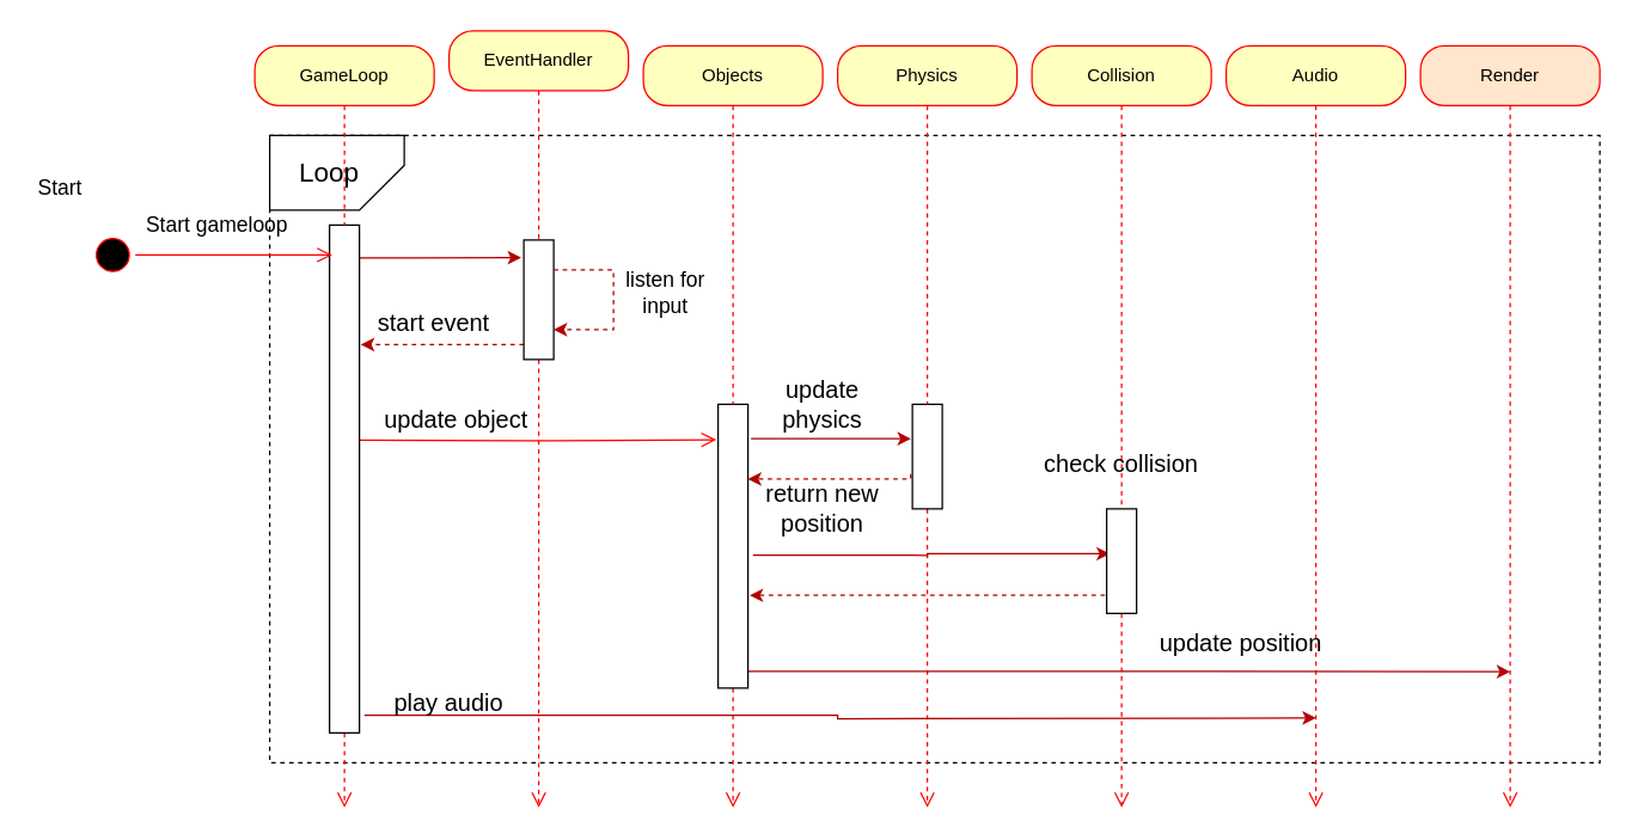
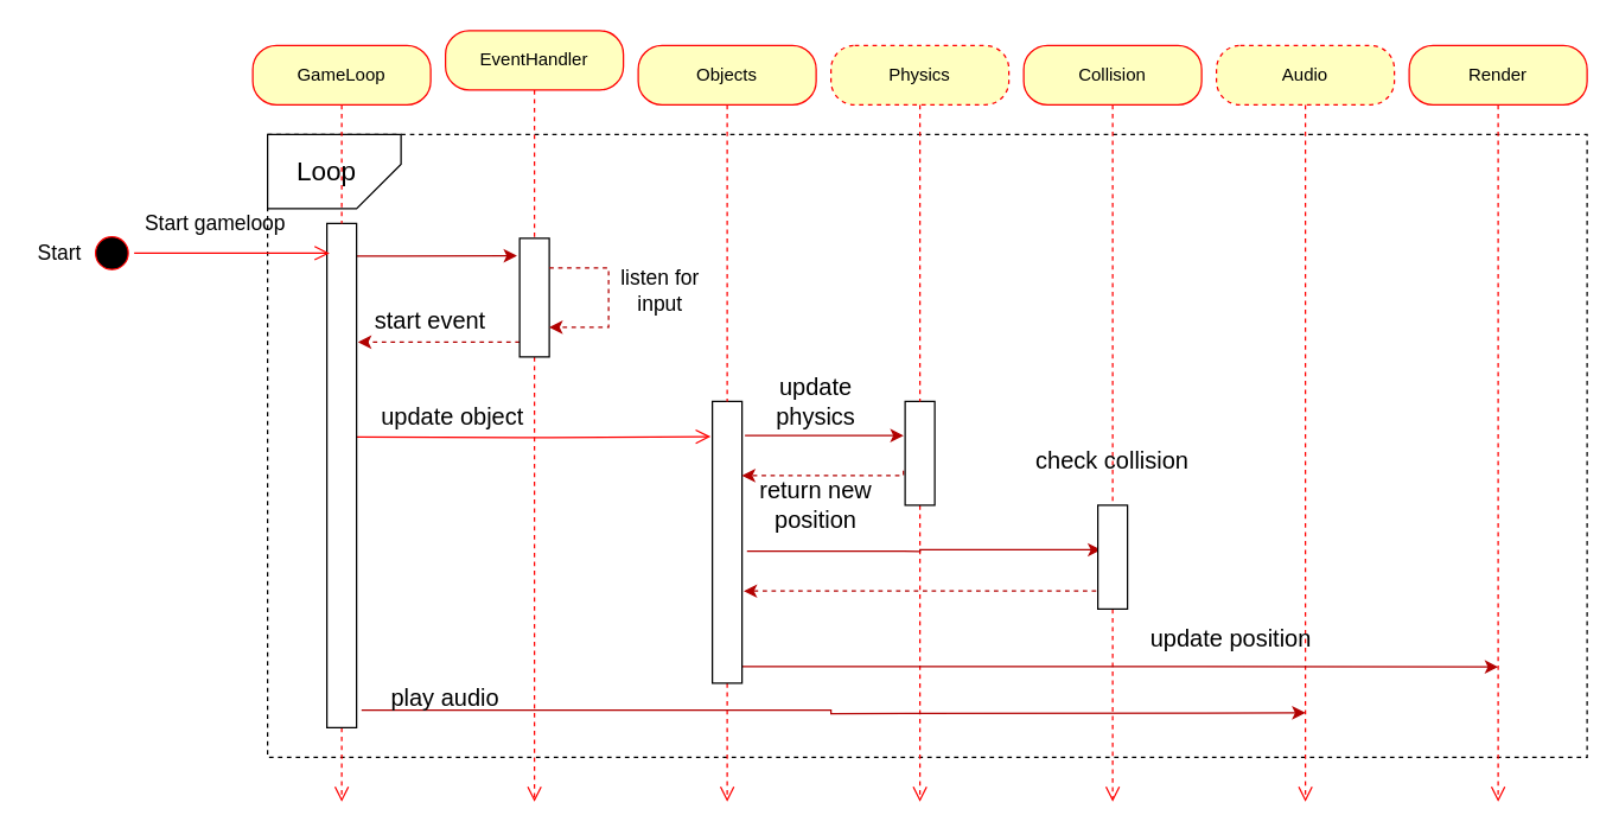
  <mxCell id="0" />
  <mxCell id="1" parent="0" />
  <mxCell id="2" value="" style="rounded=0;whiteSpace=wrap;html=1;dashed=1;" parent="1" vertex="1"><mxGeometry x="180" y="90" width="890" height="420" as="geometry" /></mxCell>
  <mxCell id="3" value="" style="shape=card;whiteSpace=wrap;html=1;rotation=-90;flipV=1;" parent="1" vertex="1"><mxGeometry x="200" y="70" width="50" height="90" as="geometry" /></mxCell>
  <mxCell id="4" value="GameLoop" style="rounded=1;whiteSpace=wrap;html=1;arcSize=40;fontColor=#000000;fillColor=#ffffc0;strokeColor=#ff0000;" parent="1" vertex="1"><mxGeometry x="170" y="30" width="120" height="40" as="geometry" /></mxCell>
  <mxCell id="5" value="" style="edgeStyle=orthogonalEdgeStyle;html=1;verticalAlign=bottom;endArrow=open;endSize=8;strokeColor=#ff0000;dashed=1;" parent="1" source="38" edge="1"><mxGeometry relative="1" as="geometry"><mxPoint x="230" y="540" as="targetPoint" /></mxGeometry></mxCell>
  <mxCell id="6" value="EventHandler" style="rounded=1;whiteSpace=wrap;html=1;arcSize=40;fontColor=#000000;fillColor=#ffffc0;strokeColor=#ff0000;" parent="1" vertex="1"><mxGeometry x="300" y="20" width="120" height="40" as="geometry" /></mxCell>
  <mxCell id="7" value="" style="edgeStyle=orthogonalEdgeStyle;html=1;verticalAlign=bottom;endArrow=open;endSize=8;strokeColor=#ff0000;dashed=1;" parent="1" source="21" edge="1"><mxGeometry relative="1" as="geometry"><mxPoint x="360" y="540" as="targetPoint" /></mxGeometry></mxCell>
  <mxCell id="8" value="Objects" style="rounded=1;whiteSpace=wrap;html=1;arcSize=40;fontColor=#000000;fillColor=#ffffc0;strokeColor=#ff0000;" parent="1" vertex="1"><mxGeometry x="430" y="30" width="120" height="40" as="geometry" /></mxCell>
  <mxCell id="9" value="" style="edgeStyle=orthogonalEdgeStyle;html=1;verticalAlign=bottom;endArrow=open;endSize=8;strokeColor=#ff0000;dashed=1;" parent="1" source="31" edge="1"><mxGeometry relative="1" as="geometry"><mxPoint x="490" y="540" as="targetPoint" /></mxGeometry></mxCell>
- <mxCell id="10" value="Physics" style="rounded=1;whiteSpace=wrap;html=1;arcSize=40;fontColor=#000000;fillColor=#ffffc0;strokeColor=#ff0000;" parent="1" vertex="1"><mxGeometry x="560" y="30" width="120" height="40" as="geometry" /></mxCell>
+ <mxCell id="10" value="Physics" style="rounded=1;whiteSpace=wrap;html=1;arcSize=40;fontColor=#000000;fillColor=#ffffc0;strokeColor=#ff0000;dashed=1;" parent="1" vertex="1"><mxGeometry x="560" y="30" width="120" height="40" as="geometry" /></mxCell>
  <mxCell id="11" value="" style="edgeStyle=orthogonalEdgeStyle;html=1;verticalAlign=bottom;endArrow=open;endSize=8;strokeColor=#ff0000;dashed=1;" parent="1" source="34" edge="1"><mxGeometry relative="1" as="geometry"><mxPoint x="620" y="540" as="targetPoint" /></mxGeometry></mxCell>
  <mxCell id="12" value="Collision" style="rounded=1;whiteSpace=wrap;html=1;arcSize=40;fontColor=#000000;fillColor=#ffffc0;strokeColor=#ff0000;" parent="1" vertex="1"><mxGeometry x="690" y="30" width="120" height="40" as="geometry" /></mxCell>
  <mxCell id="13" value="" style="edgeStyle=orthogonalEdgeStyle;html=1;verticalAlign=bottom;endArrow=open;endSize=8;strokeColor=#ff0000;dashed=1;" parent="1" source="43" edge="1"><mxGeometry relative="1" as="geometry"><mxPoint x="750" y="540" as="targetPoint" /></mxGeometry></mxCell>
- <mxCell id="14" value="Audio" style="rounded=1;whiteSpace=wrap;html=1;arcSize=40;fontColor=#000000;fillColor=#ffffc0;strokeColor=#ff0000;" parent="1" vertex="1"><mxGeometry x="820" y="30" width="120" height="40" as="geometry" /></mxCell>
+ <mxCell id="14" value="Audio" style="rounded=1;whiteSpace=wrap;html=1;arcSize=40;fontColor=#000000;fillColor=#ffffc0;strokeColor=#ff0000;dashed=1;" parent="1" vertex="1"><mxGeometry x="820" y="30" width="120" height="40" as="geometry" /></mxCell>
  <mxCell id="15" value="" style="edgeStyle=orthogonalEdgeStyle;html=1;verticalAlign=bottom;endArrow=open;endSize=8;strokeColor=#ff0000;dashed=1;" parent="1" source="14" edge="1"><mxGeometry relative="1" as="geometry"><mxPoint x="880" y="540" as="targetPoint" /></mxGeometry></mxCell>
- <mxCell id="16" value="Render" style="rounded=1;whiteSpace=wrap;html=1;arcSize=40;fontColor=#000000;fillColor=#ffe6cc;strokeColor=#ff0000;" parent="1" vertex="1"><mxGeometry x="950" y="30" width="120" height="40" as="geometry" /></mxCell>
+ <mxCell id="16" value="Render" style="rounded=1;whiteSpace=wrap;html=1;arcSize=40;fontColor=#000000;fillColor=#ffffc0;strokeColor=#ff0000;" parent="1" vertex="1"><mxGeometry x="950" y="30" width="120" height="40" as="geometry" /></mxCell>
  <mxCell id="17" value="" style="edgeStyle=orthogonalEdgeStyle;html=1;verticalAlign=bottom;endArrow=open;endSize=8;strokeColor=#ff0000;dashed=1;" parent="1" source="16" edge="1"><mxGeometry relative="1" as="geometry"><mxPoint x="1010" y="540" as="targetPoint" /></mxGeometry></mxCell>
  <mxCell id="18" value="&lt;font style=&quot;font-size: 18px&quot;&gt;Loop&lt;/font&gt;" style="text;html=1;strokeColor=none;fillColor=none;align=center;verticalAlign=middle;whiteSpace=wrap;rounded=0;" parent="1" vertex="1"><mxGeometry x="180" y="95" width="80" height="40" as="geometry" /></mxCell>
- <mxCell id="19" value="&lt;font style=&quot;font-size: 14px&quot;&gt;Start&lt;/font&gt;" style="text;html=1;strokeColor=none;fillColor=none;align=center;verticalAlign=middle;whiteSpace=wrap;rounded=0;" parent="1" vertex="1"><mxGeometry x="20" y="115" width="40" height="20" as="geometry" /></mxCell>
+ <mxCell id="19" value="&lt;font style=&quot;font-size: 14px&quot;&gt;Start&lt;/font&gt;" style="text;html=1;strokeColor=none;fillColor=none;align=center;verticalAlign=middle;whiteSpace=wrap;rounded=0;" parent="1" vertex="1"><mxGeometry x="20" y="160" width="40" height="20" as="geometry" /></mxCell>
  <mxCell id="20" style="edgeStyle=orthogonalEdgeStyle;rounded=0;orthogonalLoop=1;jettySize=auto;html=1;dashed=1;startArrow=none;startFill=0;endArrow=classic;endFill=1;exitX=0;exitY=0.875;exitDx=0;exitDy=0;exitPerimeter=0;fillColor=#e51400;strokeColor=#B20000;" parent="1" source="21" edge="1"><mxGeometry relative="1" as="geometry"><mxPoint x="241" y="230" as="targetPoint" /></mxGeometry></mxCell>
  <mxCell id="21" value="" style="html=1;points=[];perimeter=orthogonalPerimeter;" parent="1" vertex="1"><mxGeometry x="350" y="160" width="20" height="80" as="geometry" /></mxCell>
  <mxCell id="22" value="" style="edgeStyle=orthogonalEdgeStyle;html=1;verticalAlign=bottom;endArrow=none;endSize=8;strokeColor=#ff0000;dashed=1;endFill=0;" parent="1" source="6" target="21" edge="1"><mxGeometry relative="1" as="geometry"><mxPoint x="360" y="470" as="targetPoint" /><mxPoint x="360" y="70" as="sourcePoint" /></mxGeometry></mxCell>
  <mxCell id="23" value="" style="edgeStyle=orthogonalEdgeStyle;html=1;verticalAlign=bottom;endArrow=open;endSize=8;strokeColor=#ff0000;entryX=-0.056;entryY=0.125;entryDx=0;entryDy=0;entryPerimeter=0;" parent="1" target="31" edge="1"><mxGeometry relative="1" as="geometry"><mxPoint x="490" y="280" as="targetPoint" /><mxPoint x="240" y="294" as="sourcePoint" /></mxGeometry></mxCell>
  <mxCell id="24" style="edgeStyle=orthogonalEdgeStyle;rounded=0;orthogonalLoop=1;jettySize=auto;html=1;endArrow=classic;endFill=1;dashed=1;fillColor=#e51400;strokeColor=#B20000;startArrow=none;startFill=0;" parent="1" source="21" target="21" edge="1"><mxGeometry relative="1" as="geometry"><Array as="points"><mxPoint x="410" y="180" /></Array></mxGeometry></mxCell>
  <mxCell id="25" value="&lt;font style=&quot;font-size: 14px&quot;&gt;listen for input&lt;/font&gt;" style="text;html=1;strokeColor=none;fillColor=none;align=center;verticalAlign=middle;whiteSpace=wrap;rounded=0;" parent="1" vertex="1"><mxGeometry x="410" y="185" width="70" height="20" as="geometry" /></mxCell>
  <mxCell id="26" value="&lt;font size=&quot;3&quot;&gt;start event&lt;/font&gt;" style="text;html=1;strokeColor=none;fillColor=none;align=center;verticalAlign=middle;whiteSpace=wrap;rounded=0;" parent="1" vertex="1"><mxGeometry x="240" y="205" width="100" height="20" as="geometry" /></mxCell>
  <mxCell id="27" value="&lt;font size=&quot;3&quot;&gt;update object&lt;/font&gt;" style="text;html=1;strokeColor=none;fillColor=none;align=center;verticalAlign=middle;whiteSpace=wrap;rounded=0;" parent="1" vertex="1"><mxGeometry x="250" y="270" width="110" height="20" as="geometry" /></mxCell>
  <mxCell id="28" style="edgeStyle=orthogonalEdgeStyle;rounded=0;orthogonalLoop=1;jettySize=auto;html=1;startArrow=none;startFill=0;endArrow=classic;endFill=1;fillColor=#e51400;strokeColor=#B20000;" parent="1" edge="1"><mxGeometry relative="1" as="geometry"><mxPoint x="502" y="293" as="sourcePoint" /><mxPoint x="609" y="293" as="targetPoint" /><Array as="points"><mxPoint x="502" y="293" /></Array></mxGeometry></mxCell>
  <mxCell id="29" style="edgeStyle=orthogonalEdgeStyle;rounded=0;orthogonalLoop=1;jettySize=auto;html=1;entryX=0.111;entryY=0.429;entryDx=0;entryDy=0;entryPerimeter=0;startArrow=none;startFill=0;endArrow=classic;endFill=1;exitX=1.167;exitY=0.532;exitDx=0;exitDy=0;fillColor=#e51400;strokeColor=#B20000;exitPerimeter=0;" parent="1" source="31" target="43" edge="1"><mxGeometry relative="1" as="geometry" /></mxCell>
  <mxCell id="30" style="edgeStyle=orthogonalEdgeStyle;rounded=0;orthogonalLoop=1;jettySize=auto;html=1;startArrow=none;startFill=0;endArrow=classic;endFill=1;exitX=1;exitY=0.941;exitDx=0;exitDy=0;exitPerimeter=0;fillColor=#e51400;strokeColor=#B20000;" parent="1" source="31" edge="1"><mxGeometry relative="1" as="geometry"><mxPoint x="1010" y="449" as="targetPoint" /><mxPoint x="506" y="430" as="sourcePoint" /></mxGeometry></mxCell>
  <mxCell id="31" value="" style="html=1;points=[];perimeter=orthogonalPerimeter;" parent="1" vertex="1"><mxGeometry x="480" y="270" width="20" height="190" as="geometry" /></mxCell>
  <mxCell id="32" value="" style="edgeStyle=orthogonalEdgeStyle;html=1;verticalAlign=bottom;endArrow=none;endSize=8;strokeColor=#ff0000;dashed=1;endFill=0;" parent="1" source="8" target="31" edge="1"><mxGeometry relative="1" as="geometry"><mxPoint x="490" y="470" as="targetPoint" /><mxPoint x="490" y="70" as="sourcePoint" /></mxGeometry></mxCell>
  <mxCell id="33" style="edgeStyle=orthogonalEdgeStyle;rounded=0;orthogonalLoop=1;jettySize=auto;html=1;startArrow=none;startFill=0;endArrow=classic;endFill=1;fillColor=#e51400;strokeColor=#B20000;dashed=1;exitX=-0.056;exitY=0.667;exitDx=0;exitDy=0;exitPerimeter=0;" parent="1" source="34" edge="1"><mxGeometry relative="1" as="geometry"><mxPoint x="610" y="339" as="sourcePoint" /><mxPoint x="500" y="320" as="targetPoint" /><Array as="points"><mxPoint x="609" y="320" /></Array></mxGeometry></mxCell>
  <mxCell id="34" value="" style="html=1;points=[];perimeter=orthogonalPerimeter;" parent="1" vertex="1"><mxGeometry x="610" y="270" width="20" height="70" as="geometry" /></mxCell>
  <mxCell id="35" value="" style="edgeStyle=orthogonalEdgeStyle;html=1;verticalAlign=bottom;endArrow=none;endSize=8;strokeColor=#ff0000;dashed=1;endFill=0;" parent="1" source="10" target="34" edge="1"><mxGeometry relative="1" as="geometry"><mxPoint x="620" y="470" as="targetPoint" /><mxPoint x="620" y="70" as="sourcePoint" /></mxGeometry></mxCell>
  <mxCell id="36" style="edgeStyle=orthogonalEdgeStyle;rounded=0;orthogonalLoop=1;jettySize=auto;html=1;startArrow=none;startFill=0;endArrow=classic;endFill=1;fillColor=#e51400;strokeColor=#B20000;exitX=1.167;exitY=0.965;exitDx=0;exitDy=0;exitPerimeter=0;" parent="1" source="38" edge="1"><mxGeometry relative="1" as="geometry"><mxPoint x="880" y="480" as="targetPoint" /><mxPoint x="240" y="460" as="sourcePoint" /></mxGeometry></mxCell>
  <mxCell id="37" value="" style="edgeStyle=orthogonalEdgeStyle;rounded=0;orthogonalLoop=1;jettySize=auto;html=1;entryX=-0.09;entryY=0.147;entryDx=0;entryDy=0;entryPerimeter=0;fillColor=#e51400;strokeColor=#B20000;" edge="1" parent="1" source="38" target="21"><mxGeometry relative="1" as="geometry"><Array as="points"><mxPoint x="270" y="172" /><mxPoint x="270" y="172" /></Array></mxGeometry></mxCell>
  <mxCell id="38" value="" style="html=1;points=[];perimeter=orthogonalPerimeter;" parent="1" vertex="1"><mxGeometry x="220" y="150" width="20" height="340" as="geometry" /></mxCell>
  <mxCell id="39" value="" style="edgeStyle=orthogonalEdgeStyle;html=1;verticalAlign=bottom;endArrow=none;endSize=8;strokeColor=#ff0000;dashed=1;endFill=0;" parent="1" source="4" target="38" edge="1"><mxGeometry relative="1" as="geometry"><mxPoint x="230" y="470" as="targetPoint" /><mxPoint x="230" y="70" as="sourcePoint" /></mxGeometry></mxCell>
  <mxCell id="40" value="&lt;font size=&quot;3&quot;&gt;update physics&lt;/font&gt;" style="text;html=1;strokeColor=none;fillColor=none;align=center;verticalAlign=middle;whiteSpace=wrap;rounded=0;" parent="1" vertex="1"><mxGeometry x="500" y="260" width="100" height="20" as="geometry" /></mxCell>
  <mxCell id="41" value="&lt;font size=&quot;3&quot;&gt;return new position&lt;/font&gt;" style="text;html=1;strokeColor=none;fillColor=none;align=center;verticalAlign=middle;whiteSpace=wrap;rounded=0;" parent="1" vertex="1"><mxGeometry x="500" y="330" width="100" height="20" as="geometry" /></mxCell>
  <mxCell id="42" style="edgeStyle=orthogonalEdgeStyle;rounded=0;orthogonalLoop=1;jettySize=auto;html=1;entryX=1.056;entryY=0.673;entryDx=0;entryDy=0;entryPerimeter=0;startArrow=none;startFill=0;endArrow=classic;endFill=1;exitX=-0.056;exitY=0.825;exitDx=0;exitDy=0;exitPerimeter=0;dashed=1;fillColor=#e51400;strokeColor=#B20000;" parent="1" source="43" target="31" edge="1"><mxGeometry relative="1" as="geometry" /></mxCell>
  <mxCell id="43" value="" style="html=1;points=[];perimeter=orthogonalPerimeter;" parent="1" vertex="1"><mxGeometry x="740" y="340" width="20" height="70" as="geometry" /></mxCell>
  <mxCell id="44" value="" style="edgeStyle=orthogonalEdgeStyle;html=1;verticalAlign=bottom;endArrow=none;endSize=8;strokeColor=#ff0000;dashed=1;endFill=0;" parent="1" source="12" target="43" edge="1"><mxGeometry relative="1" as="geometry"><mxPoint x="750" y="470" as="targetPoint" /><mxPoint x="750" y="70" as="sourcePoint" /></mxGeometry></mxCell>
  <mxCell id="45" value="&lt;font size=&quot;3&quot;&gt;check collision&lt;/font&gt;" style="text;html=1;strokeColor=none;fillColor=none;align=center;verticalAlign=middle;whiteSpace=wrap;rounded=0;" parent="1" vertex="1"><mxGeometry x="690" y="300" width="120" height="20" as="geometry" /></mxCell>
  <mxCell id="46" value="&lt;font size=&quot;3&quot;&gt;play audio&lt;/font&gt;" style="text;html=1;strokeColor=none;fillColor=none;align=center;verticalAlign=middle;whiteSpace=wrap;rounded=0;" parent="1" vertex="1"><mxGeometry x="250" y="460" width="100" height="20" as="geometry" /></mxCell>
  <mxCell id="47" value="&lt;font size=&quot;3&quot;&gt;update position&lt;/font&gt;" style="text;html=1;strokeColor=none;fillColor=none;align=center;verticalAlign=middle;whiteSpace=wrap;rounded=0;" parent="1" vertex="1"><mxGeometry x="770" y="420" width="120" height="20" as="geometry" /></mxCell>
  <mxCell id="48" value="&lt;font style=&quot;font-size: 14px&quot;&gt;Start gameloop&lt;/font&gt;" style="text;html=1;strokeColor=none;fillColor=none;align=center;verticalAlign=middle;whiteSpace=wrap;rounded=0;" parent="1" vertex="1"><mxGeometry x="80" y="140" width="130" height="20" as="geometry" /></mxCell>
  <mxCell id="49" value="" style="ellipse;html=1;shape=startState;fillColor=#000000;strokeColor=#ff0000;" vertex="1" parent="1"><mxGeometry x="60" y="155" width="30" height="30" as="geometry" /></mxCell>
  <mxCell id="50" value="" style="edgeStyle=orthogonalEdgeStyle;html=1;verticalAlign=bottom;endArrow=open;endSize=8;strokeColor=#ff0000;entryX=0.09;entryY=0.059;entryDx=0;entryDy=0;entryPerimeter=0;" edge="1" source="49" parent="1" target="38"><mxGeometry relative="1" as="geometry"><mxPoint x="75" y="245" as="targetPoint" /></mxGeometry></mxCell>
